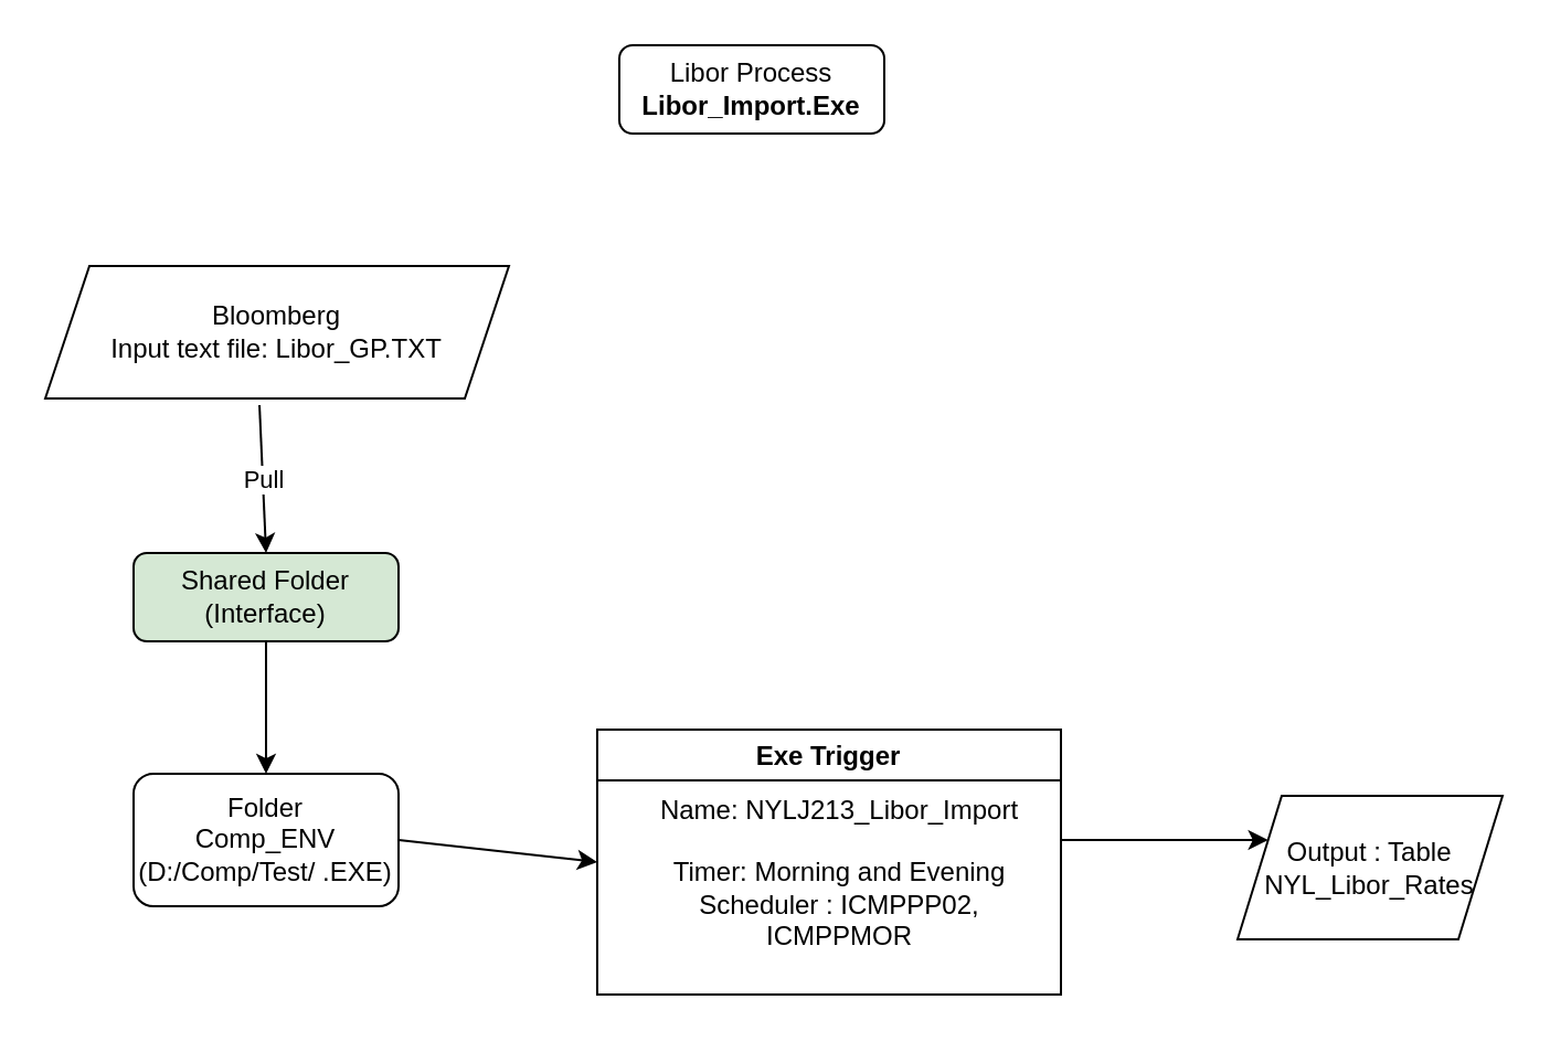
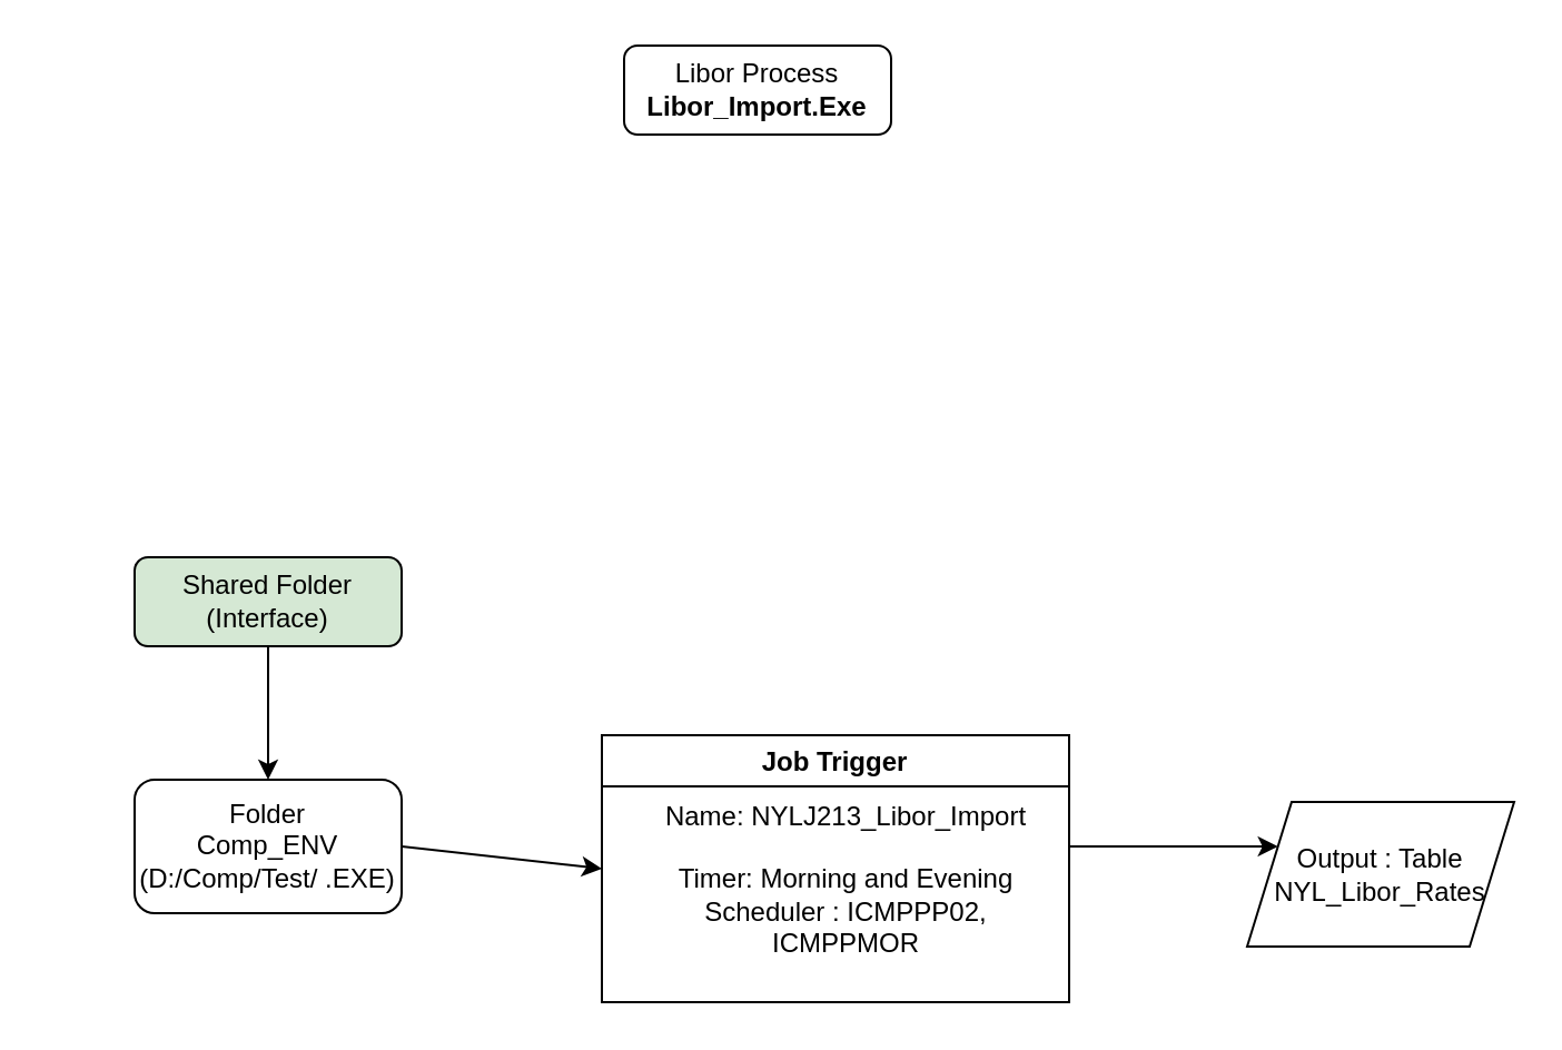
  <mxCell id="0" />
  <mxCell id="1" parent="0" />
  <mxCell id="2" value="" style="edgeStyle=orthogonalEdgeStyle;rounded=0;orthogonalLoop=1;jettySize=auto;html=1;" parent="1" source="3" target="5" edge="1"><mxGeometry relative="1" as="geometry" /></mxCell>
  <mxCell id="3" value="Shared Folder (Interface)" style="rounded=1;whiteSpace=wrap;html=1;fontSize=12;glass=0;strokeWidth=1;shadow=0;fillColor=#d5e8d4;" parent="1" vertex="1"><mxGeometry x="60" y="250" width="120" height="40" as="geometry" /></mxCell>
- <mxCell id="4" value="&amp;nbsp;Pull&amp;nbsp;" style="endArrow=classic;html=1;rounded=0;exitX=0.462;exitY=1.05;exitDx=0;exitDy=0;exitPerimeter=0;entryX=0.5;entryY=0;entryDx=0;entryDy=0;" parent="1" source="11" target="3" edge="1"><mxGeometry width="50" height="50" relative="1" as="geometry"><mxPoint x="120" y="240" as="sourcePoint" /><mxPoint x="200" y="210" as="targetPoint" /></mxGeometry></mxCell>
  <mxCell id="5" value="Folder&lt;br&gt;Comp_ENV (D:/Comp/Test/ .EXE)" style="whiteSpace=wrap;html=1;rounded=1;glass=0;strokeWidth=1;shadow=0;" parent="1" vertex="1"><mxGeometry x="60" y="350" width="120" height="60" as="geometry" /></mxCell>
- <mxCell id="6" value="Exe Trigger" style="swimlane;startSize=23;" parent="1" vertex="1"><mxGeometry x="270" y="330" width="210" height="120" as="geometry" /></mxCell>
+ <mxCell id="6" value="Job Trigger" style="swimlane;startSize=23;" parent="1" vertex="1"><mxGeometry x="270" y="330" width="210" height="120" as="geometry" /></mxCell>
  <mxCell id="7" value="Name: NYLJ213_Libor_Import&lt;br&gt;&amp;nbsp;&lt;br&gt;Timer: Morning and Evening&lt;br&gt;Scheduler : ICMPPP02, ICMPPMOR" style="text;html=1;strokeColor=none;fillColor=none;align=center;verticalAlign=middle;whiteSpace=wrap;rounded=0;" parent="6" vertex="1"><mxGeometry x="20" y="50" width="180" height="30" as="geometry" /></mxCell>
  <mxCell id="8" value="" style="endArrow=classic;html=1;rounded=0;entryX=0;entryY=0.5;entryDx=0;entryDy=0;exitX=1;exitY=0.5;exitDx=0;exitDy=0;" parent="1" source="5" target="6" edge="1"><mxGeometry width="50" height="50" relative="1" as="geometry"><mxPoint x="190" y="380" as="sourcePoint" /><mxPoint x="230" y="260" as="targetPoint" /></mxGeometry></mxCell>
  <mxCell id="9" value="Output : Table NYL_Libor_Rates" style="shape=parallelogram;perimeter=parallelogramPerimeter;whiteSpace=wrap;html=1;fixedSize=1;" parent="1" vertex="1"><mxGeometry x="560" y="360" width="120" height="65" as="geometry" /></mxCell>
  <mxCell id="10" value="" style="endArrow=classic;html=1;rounded=0;entryX=0;entryY=0.25;entryDx=0;entryDy=0;" parent="1" target="9" edge="1"><mxGeometry width="50" height="50" relative="1" as="geometry"><mxPoint x="480" y="380" as="sourcePoint" /><mxPoint x="280" y="400" as="targetPoint" /><Array as="points" /></mxGeometry></mxCell>
- <mxCell id="11" value="Bloomberg&lt;br&gt;Input text file: Libor_GP.TXT" style="shape=parallelogram;perimeter=parallelogramPerimeter;whiteSpace=wrap;html=1;fixedSize=1;" parent="1" vertex="1"><mxGeometry x="20" y="120" width="210" height="60" as="geometry" /></mxCell>
  <mxCell id="12" value="Libor Process&lt;br&gt;&lt;b&gt;Libor_Import.Exe&lt;/b&gt;" style="rounded=1;whiteSpace=wrap;html=1;" parent="1" vertex="1"><mxGeometry x="280" y="20" width="120" height="40" as="geometry" /></mxCell>
